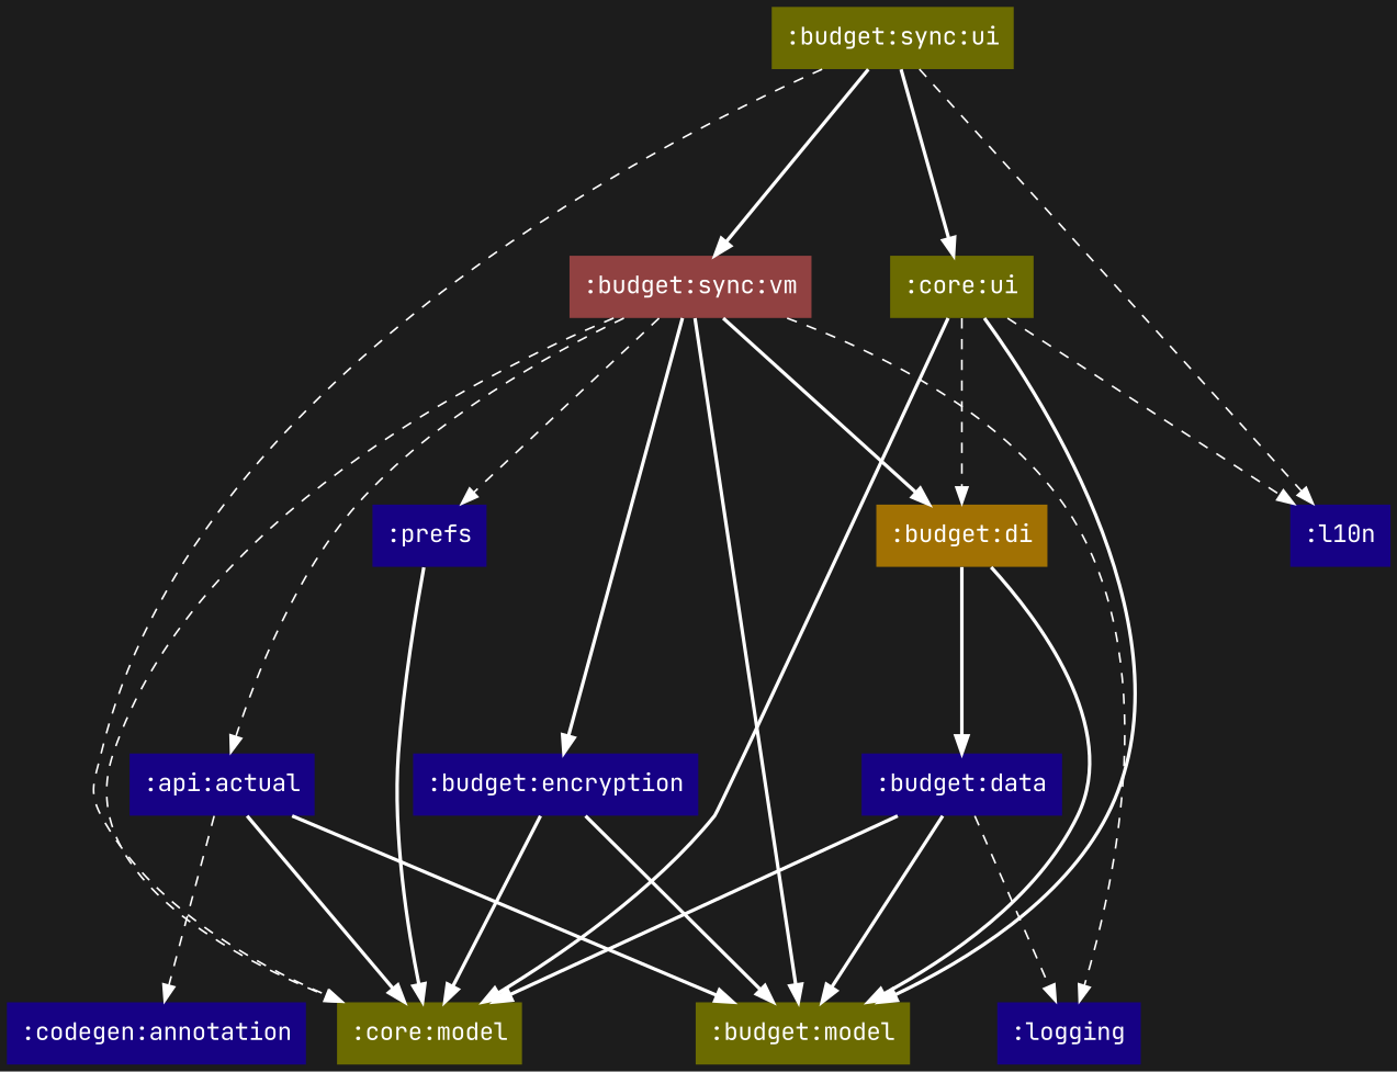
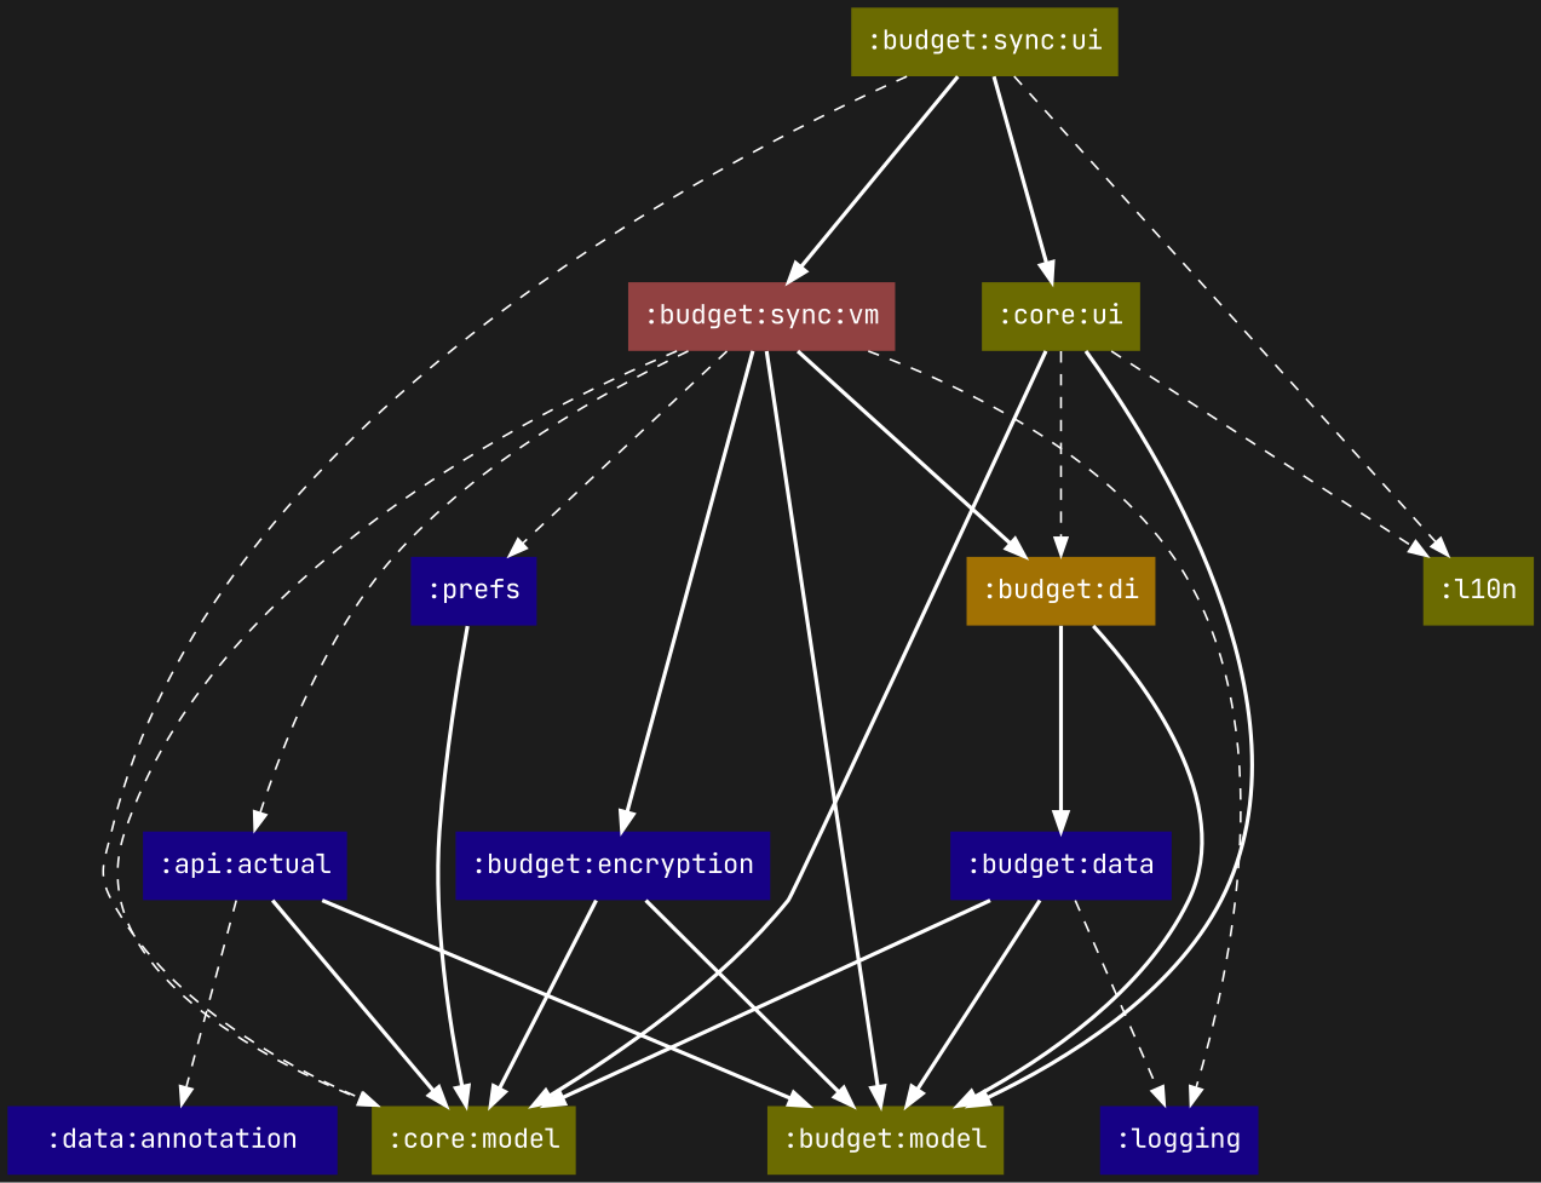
  digraph {
    bgcolor="#1c1c1c"
    fontname="JetBrains Mono"
    rankdir=TB
    ranksep=1.5
    node [color=transparent fillcolor="#160185" fontcolor=white fontname="JetBrains Mono" shape=box style=filled]
    edge [arrowhead=normal color=white fontname="JetBrains Mono" style=bold]
    ":budget:model" [fillcolor="#6b6b01"]
    ":api:actual"
-   ":codegen:annotation"
+   ":codegen:annotation" [label=":data:annotation"]
    ":core:model" [fillcolor="#6b6b01"]
    ":budget:data"
    ":logging"
    ":budget:encryption"
    ":budget:sync:ui" [fillcolor="#6b6b01"]
    ":budget:sync:vm" [fillcolor="#914141"]
    ":core:ui" [fillcolor="#6b6b01"]
-   ":l10n"
+   ":l10n" [fillcolor="#6b6b01"]
    n12 [fillcolor="#a17103" label=":budget:di"]
    ":prefs"
    ":api:actual" -> ":budget:model"
    ":api:actual" -> ":codegen:annotation" [style=dashed]
    ":api:actual" -> ":core:model"
    ":budget:data" -> ":budget:model"
    ":budget:data" -> ":core:model"
    ":budget:data" -> ":logging" [style=dashed]
    ":budget:encryption" -> ":budget:model"
    ":budget:encryption" -> ":core:model"
    ":budget:sync:ui" -> ":core:model" [style=dashed]
    ":budget:sync:ui" -> ":budget:sync:vm"
    ":budget:sync:ui" -> ":core:ui"
    ":budget:sync:ui" -> ":l10n" [style=dashed]
    ":budget:sync:vm" -> ":budget:model"
    ":budget:sync:vm" -> ":api:actual" [style=dashed]
    ":budget:sync:vm" -> ":core:model" [style=dashed]
    ":budget:sync:vm" -> ":logging" [style=dashed]
    ":budget:sync:vm" -> ":budget:encryption"
    ":budget:sync:vm" -> n12
    ":budget:sync:vm" -> ":prefs" [style=dashed]
    ":core:ui" -> ":budget:model"
    ":core:ui" -> ":core:model"
    ":core:ui" -> ":l10n" [style=dashed]
    ":core:ui" -> n12 [style=dashed]
    n12 -> ":budget:model"
    n12 -> ":budget:data"
    ":prefs" -> ":core:model"
  }
